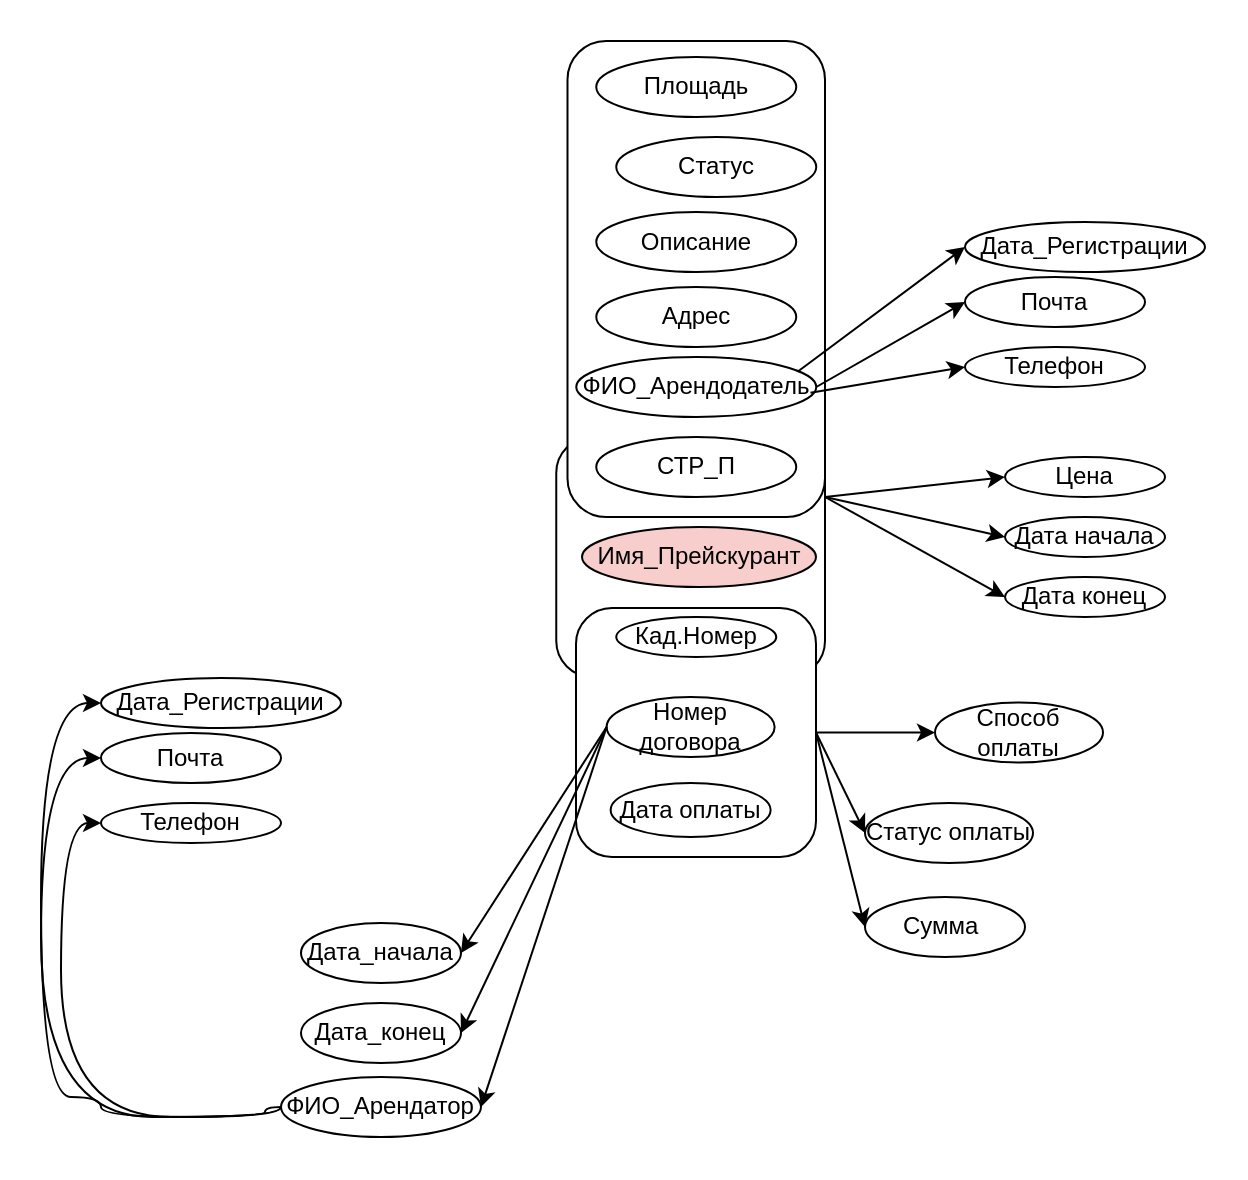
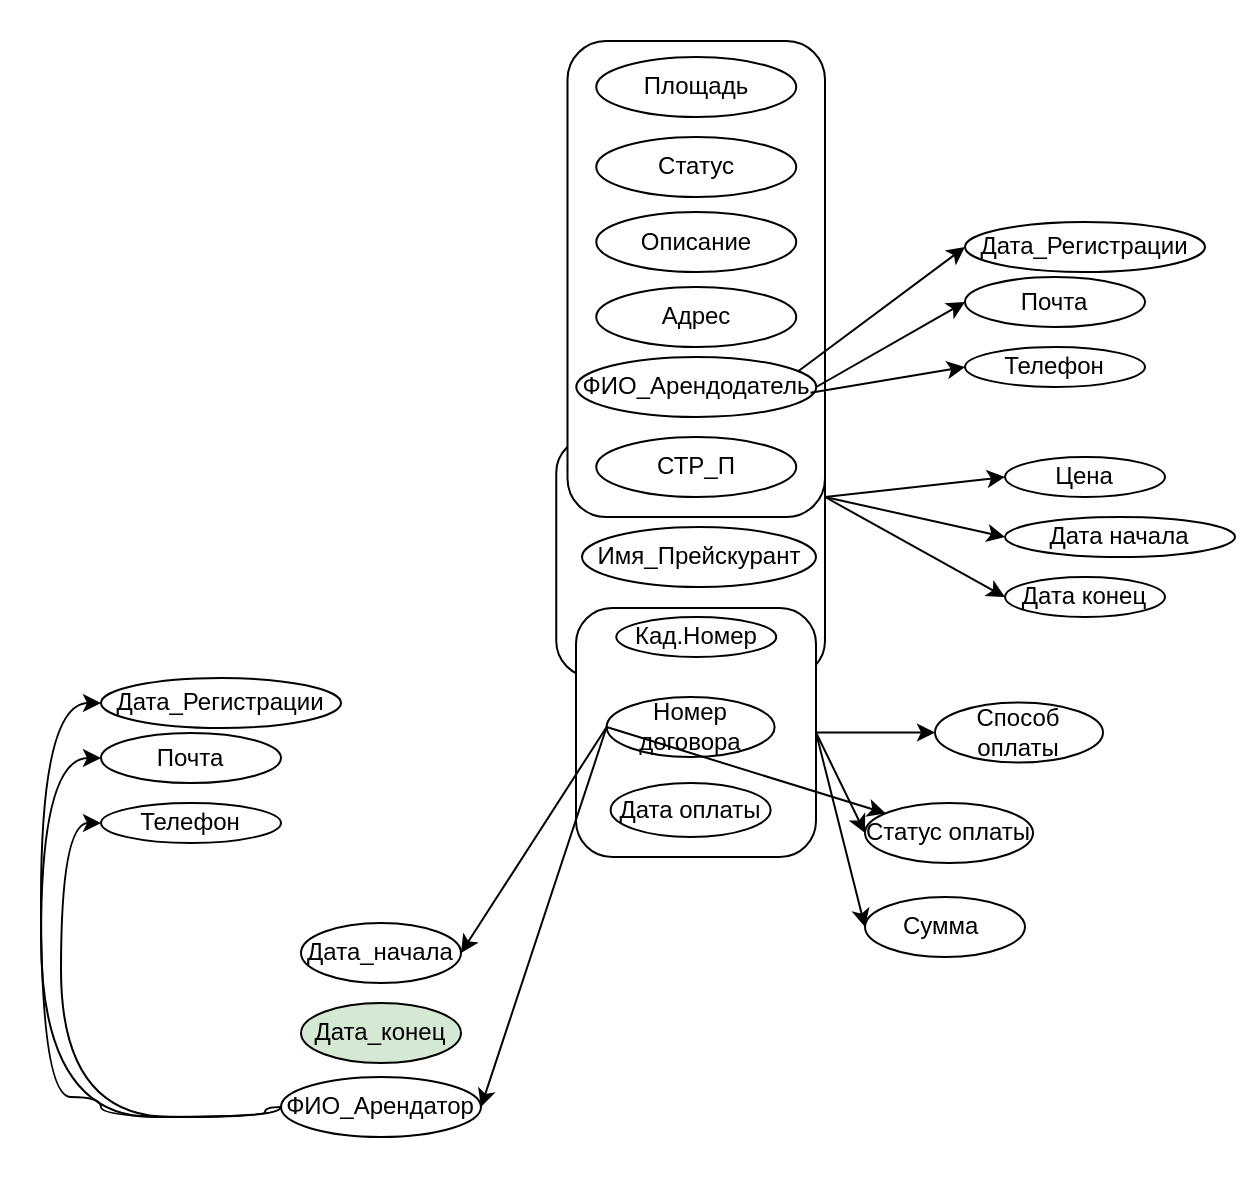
  <mxCell id="0" />
  <mxCell id="1" parent="0" />
  <mxCell id="2" value="" style="rounded=1;whiteSpace=wrap;html=1;" vertex="1" parent="1"><mxGeometry x="277.63" y="218" width="134.37" height="120" as="geometry" /></mxCell>
  <mxCell id="3" value="" style="rounded=1;whiteSpace=wrap;html=1;" vertex="1" parent="1"><mxGeometry x="287.5" y="303.5" width="120" height="124.5" as="geometry" /></mxCell>
  <mxCell id="4" value="" style="rounded=1;whiteSpace=wrap;html=1;" parent="1" vertex="1"><mxGeometry x="283.25" y="20" width="128.75" height="238" as="geometry" /></mxCell>
  <mxCell id="5" value="Площадь" style="ellipse;whiteSpace=wrap;html=1;" parent="1" vertex="1"><mxGeometry x="297.63" y="28" width="100" height="30" as="geometry" /></mxCell>
- <mxCell id="6" value="Статус" style="ellipse;whiteSpace=wrap;html=1;" parent="1" vertex="1"><mxGeometry x="307.63" y="68" width="100" height="30" as="geometry" /></mxCell>
+ <mxCell id="6" value="Статус" style="ellipse;whiteSpace=wrap;html=1;" parent="1" vertex="1"><mxGeometry x="297.63" y="68" width="100" height="30" as="geometry" /></mxCell>
  <mxCell id="7" value="Описание" style="ellipse;whiteSpace=wrap;html=1;" parent="1" vertex="1"><mxGeometry x="297.63" y="105.5" width="100" height="30" as="geometry" /></mxCell>
  <mxCell id="8" value="Адрес" style="ellipse;whiteSpace=wrap;html=1;" parent="1" vertex="1"><mxGeometry x="297.63" y="143" width="100" height="30" as="geometry" /></mxCell>
  <mxCell id="9" value="ФИО_Арендодатель" style="ellipse;whiteSpace=wrap;html=1;" parent="1" vertex="1"><mxGeometry x="287.63" y="178" width="120" height="30" as="geometry" /></mxCell>
  <mxCell id="10" value="СТР_П" style="ellipse;whiteSpace=wrap;html=1;" parent="1" vertex="1"><mxGeometry x="297.63" y="218" width="100" height="30" as="geometry" /></mxCell>
  <mxCell id="11" value="Дата_Регистрации" style="ellipse;whiteSpace=wrap;html=1;" parent="1" vertex="1"><mxGeometry x="482" y="110.5" width="120" height="25" as="geometry" /></mxCell>
  <mxCell id="12" value="Почта" style="ellipse;whiteSpace=wrap;html=1;" parent="1" vertex="1"><mxGeometry x="482" y="138" width="90" height="25" as="geometry" /></mxCell>
  <mxCell id="13" value="Телефон" style="ellipse;whiteSpace=wrap;html=1;" parent="1" vertex="1"><mxGeometry x="482" y="173" width="90" height="20" as="geometry" /></mxCell>
  <mxCell id="14" value="" style="endArrow=classic;html=1;rounded=0;entryX=0;entryY=0.5;entryDx=0;entryDy=0;exitX=0.922;exitY=0.245;exitDx=0;exitDy=0;exitPerimeter=0;" parent="1" source="9" target="11" edge="1"><mxGeometry width="50" height="50" relative="1" as="geometry"><mxPoint x="392" y="188" as="sourcePoint" /><mxPoint x="492" y="106" as="targetPoint" /></mxGeometry></mxCell>
  <mxCell id="15" value="" style="endArrow=classic;html=1;rounded=0;entryX=0;entryY=0.5;entryDx=0;entryDy=0;exitX=1;exitY=0.5;exitDx=0;exitDy=0;" parent="1" source="9" target="12" edge="1"><mxGeometry width="50" height="50" relative="1" as="geometry"><mxPoint x="332" y="208" as="sourcePoint" /><mxPoint x="382" y="158" as="targetPoint" /></mxGeometry></mxCell>
  <mxCell id="16" value="" style="endArrow=classic;html=1;rounded=0;entryX=0;entryY=0.5;entryDx=0;entryDy=0;exitX=0.976;exitY=0.597;exitDx=0;exitDy=0;exitPerimeter=0;" parent="1" source="9" target="13" edge="1"><mxGeometry width="50" height="50" relative="1" as="geometry"><mxPoint x="332" y="208" as="sourcePoint" /><mxPoint x="382" y="158" as="targetPoint" /></mxGeometry></mxCell>
  <mxCell id="17" value="Цена" style="ellipse;whiteSpace=wrap;html=1;" parent="1" vertex="1"><mxGeometry x="502" y="228" width="80" height="20" as="geometry" /></mxCell>
  <mxCell id="18" value="Кад.Номер" style="ellipse;whiteSpace=wrap;html=1;" parent="1" vertex="1"><mxGeometry x="307.63" y="308" width="80" height="20" as="geometry" /></mxCell>
- <mxCell id="19" value="Имя_Прейскурант" style="ellipse;whiteSpace=wrap;html=1;fillColor=#f8cecc;" parent="1" vertex="1"><mxGeometry x="290.5" y="263" width="117" height="30" as="geometry" /></mxCell>
+ <mxCell id="19" value="Имя_Прейскурант" style="ellipse;whiteSpace=wrap;html=1;" parent="1" vertex="1"><mxGeometry x="290.5" y="263" width="117" height="30" as="geometry" /></mxCell>
  <mxCell id="20" value="" style="endArrow=classic;html=1;rounded=0;entryX=0;entryY=0.5;entryDx=0;entryDy=0;exitX=1;exitY=0.25;exitDx=0;exitDy=0;" parent="1" source="2" target="17" edge="1"><mxGeometry width="50" height="50" relative="1" as="geometry"><mxPoint x="352" y="208" as="sourcePoint" /><mxPoint x="402" y="158" as="targetPoint" /></mxGeometry></mxCell>
- <mxCell id="21" value="Дата начала" style="ellipse;whiteSpace=wrap;html=1;" parent="1" vertex="1"><mxGeometry x="502" y="258" width="80" height="20" as="geometry" /></mxCell>
+ <mxCell id="21" value="Дата начала" style="ellipse;whiteSpace=wrap;html=1;" parent="1" vertex="1"><mxGeometry x="502" y="258" width="115" height="20" as="geometry" /></mxCell>
  <mxCell id="22" value="Дата конец" style="ellipse;whiteSpace=wrap;html=1;" parent="1" vertex="1"><mxGeometry x="502" y="288" width="80" height="20" as="geometry" /></mxCell>
  <mxCell id="23" value="" style="endArrow=classic;html=1;rounded=0;entryX=0;entryY=0.5;entryDx=0;entryDy=0;exitX=1;exitY=0.25;exitDx=0;exitDy=0;" parent="1" target="21" edge="1" source="2"><mxGeometry width="50" height="50" relative="1" as="geometry"><mxPoint x="582" y="298" as="sourcePoint" /><mxPoint x="552" y="158" as="targetPoint" /></mxGeometry></mxCell>
  <mxCell id="24" value="" style="endArrow=classic;html=1;rounded=0;entryX=0;entryY=0.5;entryDx=0;entryDy=0;exitX=1;exitY=0.25;exitDx=0;exitDy=0;" parent="1" source="2" target="22" edge="1"><mxGeometry width="50" height="50" relative="1" as="geometry"><mxPoint x="502" y="208" as="sourcePoint" /><mxPoint x="552" y="158" as="targetPoint" /></mxGeometry></mxCell>
  <mxCell id="25" value="Дата оплаты" style="ellipse;whiteSpace=wrap;html=1;" parent="1" vertex="1"><mxGeometry x="304.82" y="391" width="80" height="27" as="geometry" /></mxCell>
  <mxCell id="26" value="Способ оплаты" style="ellipse;whiteSpace=wrap;html=1;" parent="1" vertex="1"><mxGeometry x="467" y="350.75" width="84" height="30" as="geometry" /></mxCell>
  <mxCell id="27" value="Статус оплаты" style="ellipse;whiteSpace=wrap;html=1;" parent="1" vertex="1"><mxGeometry x="432" y="401" width="84" height="30" as="geometry" /></mxCell>
  <mxCell id="28" value="Номер договора" style="ellipse;whiteSpace=wrap;html=1;" parent="1" vertex="1"><mxGeometry x="302.82" y="348" width="84" height="30" as="geometry" /></mxCell>
  <mxCell id="29" value="Дата_начала" style="ellipse;whiteSpace=wrap;html=1;" parent="1" vertex="1"><mxGeometry x="150" y="461" width="80" height="30" as="geometry" /></mxCell>
- <mxCell id="30" value="Дата_конец" style="ellipse;whiteSpace=wrap;html=1;" parent="1" vertex="1"><mxGeometry x="150" y="501" width="80" height="30" as="geometry" /></mxCell>
+ <mxCell id="30" value="Дата_конец" style="ellipse;whiteSpace=wrap;html=1;fillColor=#d5e8d4;" parent="1" vertex="1"><mxGeometry x="150" y="501" width="80" height="30" as="geometry" /></mxCell>
  <mxCell id="31" value="Сумма&amp;nbsp;" style="ellipse;whiteSpace=wrap;html=1;" parent="1" vertex="1"><mxGeometry x="432" y="448" width="80" height="30" as="geometry" /></mxCell>
  <mxCell id="32" value="ФИО_Арендатор" style="ellipse;whiteSpace=wrap;html=1;" parent="1" vertex="1"><mxGeometry x="140" y="538" width="100" height="30" as="geometry" /></mxCell>
  <mxCell id="33" value="" style="endArrow=classic;html=1;rounded=0;entryX=1;entryY=0.5;entryDx=0;entryDy=0;exitX=0;exitY=0.5;exitDx=0;exitDy=0;" parent="1" source="28" target="29" edge="1"><mxGeometry width="50" height="50" relative="1" as="geometry"><mxPoint x="290" y="561" as="sourcePoint" /><mxPoint x="340" y="511" as="targetPoint" /></mxGeometry></mxCell>
- <mxCell id="34" value="" style="endArrow=classic;html=1;rounded=0;entryX=1;entryY=0.5;entryDx=0;entryDy=0;exitX=0;exitY=0.5;exitDx=0;exitDy=0;" parent="1" source="28" target="30" edge="1"><mxGeometry width="50" height="50" relative="1" as="geometry"><mxPoint x="290" y="561" as="sourcePoint" /><mxPoint x="340" y="511" as="targetPoint" /></mxGeometry></mxCell>
+ <mxCell id="34" value="" style="endArrow=classic;html=1;rounded=0;exitX=0;exitY=0.5;exitDx=0;exitDy=0;" parent="1" source="28" target="27" edge="1"><mxGeometry width="50" height="50" relative="1" as="geometry"><mxPoint x="290" y="561" as="sourcePoint" /><mxPoint x="340" y="511" as="targetPoint" /></mxGeometry></mxCell>
  <mxCell id="35" value="" style="endArrow=classic;html=1;rounded=0;entryX=1;entryY=0.5;entryDx=0;entryDy=0;exitX=0;exitY=0.5;exitDx=0;exitDy=0;" parent="1" source="28" target="32" edge="1"><mxGeometry width="50" height="50" relative="1" as="geometry"><mxPoint x="290" y="561" as="sourcePoint" /><mxPoint x="340" y="511" as="targetPoint" /></mxGeometry></mxCell>
  <mxCell id="36" value="Дата_Регистрации" style="ellipse;whiteSpace=wrap;html=1;" parent="1" vertex="1"><mxGeometry x="50" y="338.5" width="120" height="25" as="geometry" /></mxCell>
  <mxCell id="37" value="Почта" style="ellipse;whiteSpace=wrap;html=1;" parent="1" vertex="1"><mxGeometry x="50" y="366" width="90" height="25" as="geometry" /></mxCell>
  <mxCell id="38" value="Телефон" style="ellipse;whiteSpace=wrap;html=1;" parent="1" vertex="1"><mxGeometry x="50" y="401" width="90" height="20" as="geometry" /></mxCell>
  <mxCell id="39" value="" style="endArrow=classic;html=1;rounded=0;entryX=0;entryY=0.5;entryDx=0;entryDy=0;exitX=0;exitY=0.5;exitDx=0;exitDy=0;edgeStyle=orthogonalEdgeStyle;curved=1;" parent="1" source="32" target="38" edge="1"><mxGeometry width="50" height="50" relative="1" as="geometry"><mxPoint x="-30" y="571" as="sourcePoint" /><mxPoint x="80" y="421" as="targetPoint" /><Array as="points"><mxPoint x="140" y="558" /><mxPoint x="30" y="558" /><mxPoint x="30" y="411" /></Array></mxGeometry></mxCell>
  <mxCell id="40" value="" style="endArrow=classic;html=1;rounded=0;entryX=0;entryY=0.5;entryDx=0;entryDy=0;exitX=0;exitY=0.5;exitDx=0;exitDy=0;edgeStyle=orthogonalEdgeStyle;curved=1;" parent="1" source="32" target="37" edge="1"><mxGeometry width="50" height="50" relative="1" as="geometry"><mxPoint x="290" y="521" as="sourcePoint" /><mxPoint x="340" y="471" as="targetPoint" /><Array as="points"><mxPoint x="132" y="553" /><mxPoint x="132" y="558" /><mxPoint x="20" y="558" /><mxPoint x="20" y="379" /></Array></mxGeometry></mxCell>
  <mxCell id="41" value="" style="endArrow=classic;html=1;rounded=0;entryX=0;entryY=0.5;entryDx=0;entryDy=0;exitX=0;exitY=0.5;exitDx=0;exitDy=0;edgeStyle=orthogonalEdgeStyle;curved=1;" parent="1" source="32" target="36" edge="1"><mxGeometry width="50" height="50" relative="1" as="geometry"><mxPoint x="290" y="521" as="sourcePoint" /><mxPoint x="340" y="471" as="targetPoint" /><Array as="points"><mxPoint x="140" y="558" /><mxPoint x="50" y="558" /><mxPoint x="50" y="548" /><mxPoint x="20" y="548" /><mxPoint x="20" y="351" /></Array></mxGeometry></mxCell>
  <mxCell id="42" value="" style="endArrow=classic;html=1;rounded=0;entryX=0;entryY=0.5;entryDx=0;entryDy=0;exitX=1;exitY=0.5;exitDx=0;exitDy=0;" edge="1" parent="1" source="3" target="26"><mxGeometry width="50" height="50" relative="1" as="geometry"><mxPoint x="332" y="318" as="sourcePoint" /><mxPoint x="382" y="268" as="targetPoint" /></mxGeometry></mxCell>
  <mxCell id="43" value="" style="endArrow=classic;html=1;rounded=0;entryX=0;entryY=0.5;entryDx=0;entryDy=0;exitX=1;exitY=0.5;exitDx=0;exitDy=0;" edge="1" parent="1" source="3" target="27"><mxGeometry width="50" height="50" relative="1" as="geometry"><mxPoint x="332" y="318" as="sourcePoint" /><mxPoint x="382" y="268" as="targetPoint" /></mxGeometry></mxCell>
  <mxCell id="44" value="" style="endArrow=classic;html=1;rounded=0;entryX=0;entryY=0.5;entryDx=0;entryDy=0;exitX=1;exitY=0.5;exitDx=0;exitDy=0;" edge="1" parent="1" source="3" target="31"><mxGeometry width="50" height="50" relative="1" as="geometry"><mxPoint x="332" y="318" as="sourcePoint" /><mxPoint x="382" y="268" as="targetPoint" /></mxGeometry></mxCell>
